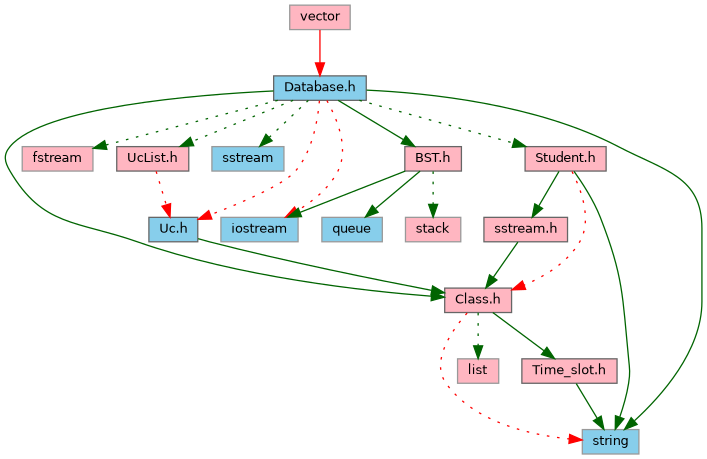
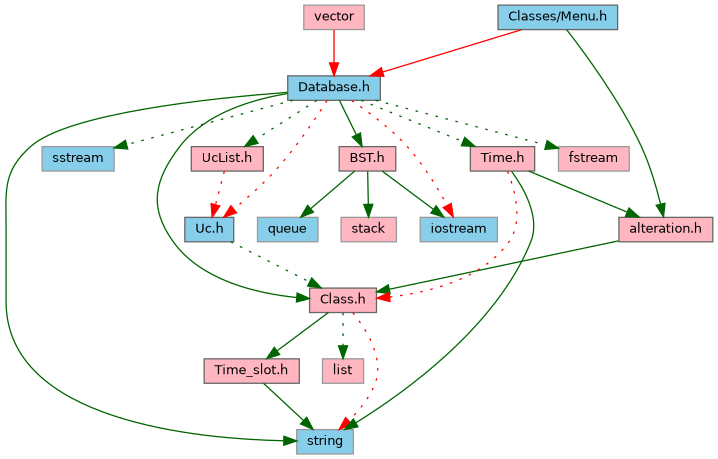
  digraph {
    node [color=grey40 fillcolor=lightpink fontname=Helvetica fontsize=10 shape=box style=filled]
    edge [color=darkgreen fontname=Helvetica fontsize=10 labelfontname=Helvetica labelfontsize=10 style=solid]
+   n1 [color=gray40 fillcolor=skyblue fontcolor=black height=0.2 label="Classes/Menu.h" width=0.4]
    n2 [fillcolor=skyblue height=0.2 label="Database.h" width=0.4]
-   n3 [height=0.2 label="sstream.h" width=0.4]
+   n3 [height=0.2 label="alteration.h" width=0.4]
    n4 [color=grey60 fillcolor=skyblue height=0.2 label=iostream width=0.4]
    n5 [color=grey60 height=0.2 label=fstream width=0.4]
    n6 [color=grey60 fillcolor=skyblue height=0.2 label=string width=0.4]
    n7 [color=grey60 fillcolor=skyblue height=0.2 label=sstream width=0.4]
    n8 [height=0.2 label="Class.h" width=0.4]
    n9 [height=0.2 label="UcList.h" width=0.4]
    n10 [fillcolor=skyblue height=0.2 label="Uc.h" width=0.4]
    n11 [height=0.2 label="BST.h" width=0.4]
-   n12 [height=0.2 label="Student.h" width=0.4]
+   n12 [height=0.2 label="Time.h" width=0.4]
    n13 [color=grey60 height=0.2 label=vector width=0.4]
    n14 [height=0.2 label="Time_slot.h" width=0.4]
    n15 [color=grey60 height=0.2 label=list width=0.4]
    n16 [color=grey60 height=0.2 label=stack width=0.4]
    n17 [color=grey60 fillcolor=skyblue height=0.2 label=queue width=0.4]
+   n1 -> n2 [color=red]
+   n1 -> n3
    n2 -> n4 [color=red style=dotted]
    n2 -> n5 [style=dotted]
    n2 -> n6
    n2 -> n7 [style=dotted]
    n2 -> n8
    n2 -> n9 [style=dotted]
    n2 -> n10 [color=red style=dotted]
    n2 -> n11
    n2 -> n12 [style=dotted]
    n3 -> n8
    n8 -> n6 [color=red style=dotted]
    n8 -> n14
    n8 -> n15 [style=dotted]
    n9 -> n10 [color=red style=dotted]
-   n10 -> n8
+   n10 -> n8 [style=dotted]
    n11 -> n4
-   n11 -> n16 [style=dotted]
+   n11 -> n16
    n11 -> n17
    n12 -> n3
    n12 -> n6
    n12 -> n8 [color=red style=dotted]
    n13 -> n2 [color=red]
    n14 -> n6
  }
